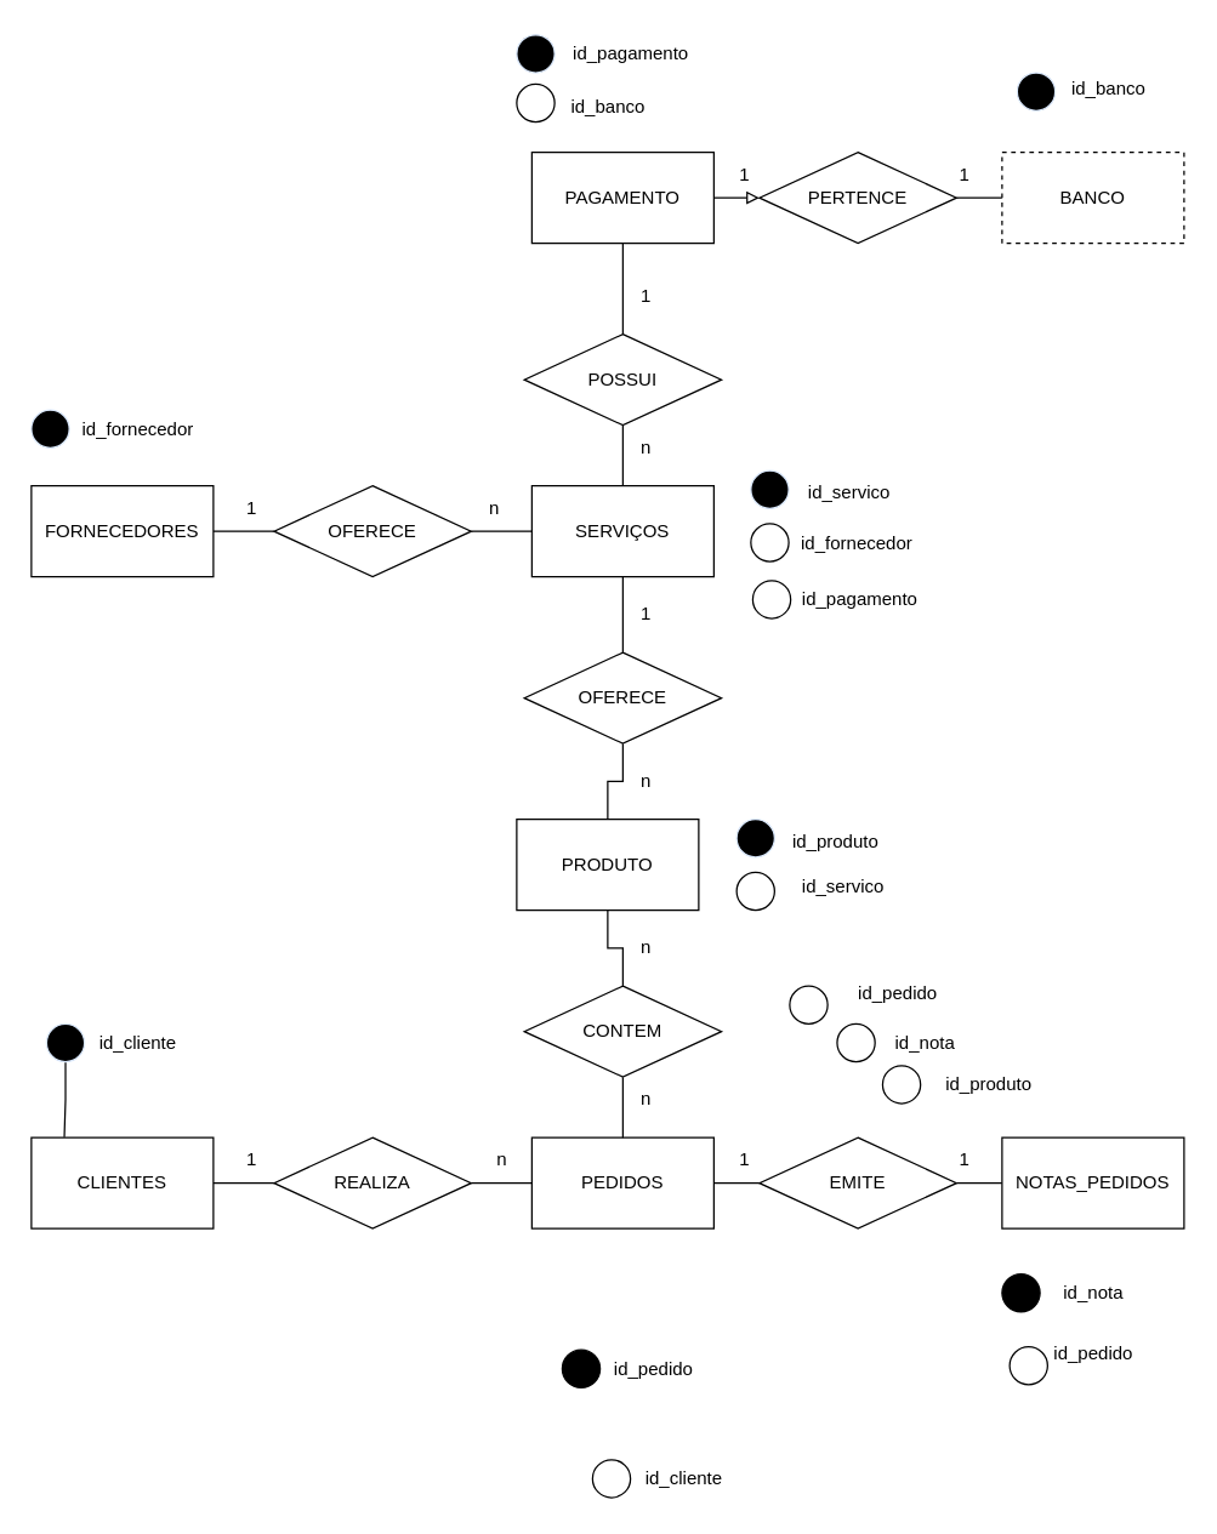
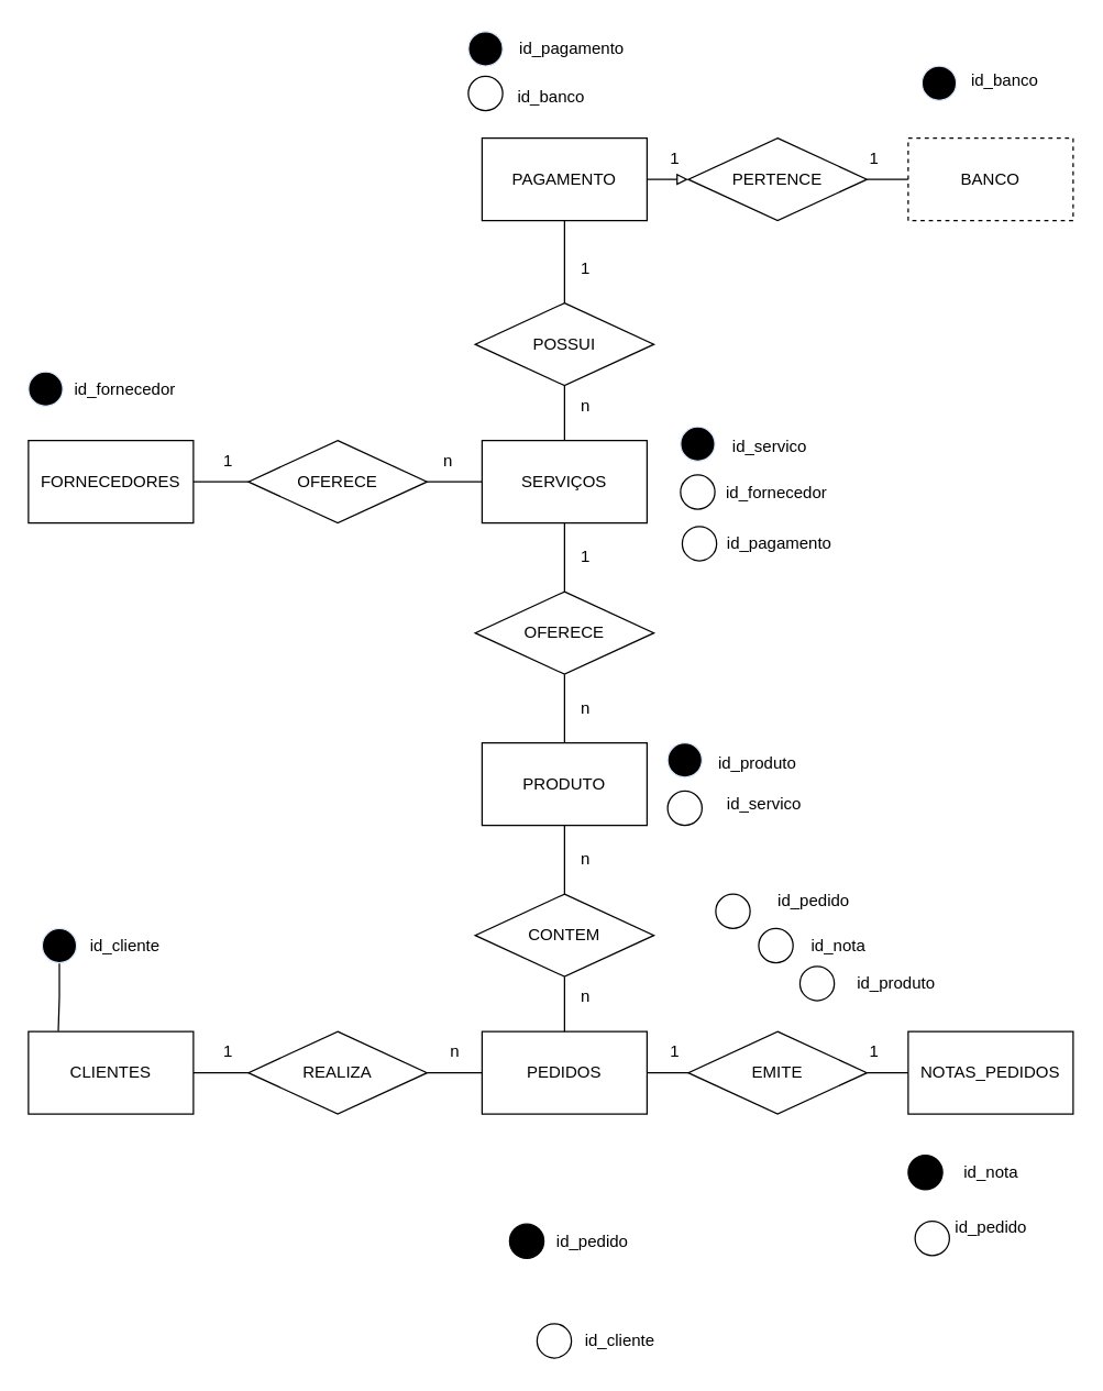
  <mxCell id="0" />
  <mxCell id="1" parent="0" />
  <mxCell id="2" style="edgeStyle=orthogonalEdgeStyle;rounded=0;orthogonalLoop=1;jettySize=auto;html=1;exitX=1;exitY=0.5;exitDx=0;exitDy=0;entryX=0;entryY=0.5;entryDx=0;entryDy=0;endArrow=none;endFill=0;" parent="1" source="3" target="7" edge="1"><mxGeometry relative="1" as="geometry" /></mxCell>
  <mxCell id="3" value="FORNECEDORES" style="rounded=0;whiteSpace=wrap;html=1;" parent="1" vertex="1"><mxGeometry x="20" y="320" width="120" height="60" as="geometry" /></mxCell>
  <mxCell id="4" style="edgeStyle=orthogonalEdgeStyle;shape=connector;rounded=0;orthogonalLoop=1;jettySize=auto;html=1;exitX=0.5;exitY=1;exitDx=0;exitDy=0;entryX=0.5;entryY=0;entryDx=0;entryDy=0;labelBackgroundColor=default;strokeColor=default;fontFamily=Helvetica;fontSize=11;fontColor=default;endArrow=none;endFill=0;" parent="1" source="5" target="9" edge="1"><mxGeometry relative="1" as="geometry" /></mxCell>
  <mxCell id="5" value="SERVIÇOS" style="rounded=0;whiteSpace=wrap;html=1;" parent="1" vertex="1"><mxGeometry x="350" y="320" width="120" height="60" as="geometry" /></mxCell>
  <mxCell id="6" style="edgeStyle=orthogonalEdgeStyle;shape=connector;rounded=0;orthogonalLoop=1;jettySize=auto;html=1;exitX=1;exitY=0.5;exitDx=0;exitDy=0;entryX=0;entryY=0.5;entryDx=0;entryDy=0;labelBackgroundColor=default;strokeColor=default;fontFamily=Helvetica;fontSize=11;fontColor=default;endArrow=none;endFill=0;" parent="1" source="7" target="5" edge="1"><mxGeometry relative="1" as="geometry" /></mxCell>
  <mxCell id="7" value="OFERECE" style="rhombus;whiteSpace=wrap;html=1;" parent="1" vertex="1"><mxGeometry x="180" y="320" width="130" height="60" as="geometry" /></mxCell>
  <mxCell id="8" style="edgeStyle=orthogonalEdgeStyle;shape=connector;rounded=0;orthogonalLoop=1;jettySize=auto;html=1;exitX=0.5;exitY=1;exitDx=0;exitDy=0;entryX=0.5;entryY=0;entryDx=0;entryDy=0;labelBackgroundColor=default;strokeColor=default;fontFamily=Helvetica;fontSize=11;fontColor=default;endArrow=none;endFill=0;" parent="1" source="9" target="11" edge="1"><mxGeometry relative="1" as="geometry" /></mxCell>
  <mxCell id="9" value="OFERECE" style="rhombus;whiteSpace=wrap;html=1;" parent="1" vertex="1"><mxGeometry x="345" y="430" width="130" height="60" as="geometry" /></mxCell>
  <mxCell id="10" style="edgeStyle=orthogonalEdgeStyle;shape=connector;rounded=0;orthogonalLoop=1;jettySize=auto;html=1;exitX=0.5;exitY=1;exitDx=0;exitDy=0;entryX=0.5;entryY=0;entryDx=0;entryDy=0;labelBackgroundColor=default;strokeColor=default;fontFamily=Helvetica;fontSize=11;fontColor=default;endArrow=none;endFill=0;" parent="1" source="11" target="30" edge="1"><mxGeometry relative="1" as="geometry" /></mxCell>
- <mxCell id="11" value="PRODUTO" style="rounded=0;whiteSpace=wrap;html=1;" parent="1" vertex="1"><mxGeometry x="340" y="540" width="120" height="60" as="geometry" /></mxCell>
+ <mxCell id="11" value="PRODUTO" style="rounded=0;whiteSpace=wrap;html=1;" parent="1" vertex="1"><mxGeometry x="350" y="540" width="120" height="60" as="geometry" /></mxCell>
  <mxCell id="12" style="edgeStyle=orthogonalEdgeStyle;shape=connector;rounded=0;orthogonalLoop=1;jettySize=auto;html=1;exitX=1;exitY=0.5;exitDx=0;exitDy=0;entryX=0;entryY=0.5;entryDx=0;entryDy=0;labelBackgroundColor=default;strokeColor=default;fontFamily=Helvetica;fontSize=11;fontColor=default;endArrow=none;endFill=0;" parent="1" source="13" target="17" edge="1"><mxGeometry relative="1" as="geometry" /></mxCell>
  <mxCell id="13" value="CLIENTES" style="rounded=0;whiteSpace=wrap;html=1;" parent="1" vertex="1"><mxGeometry x="20" y="750" width="120" height="60" as="geometry" /></mxCell>
  <mxCell id="14" style="edgeStyle=orthogonalEdgeStyle;shape=connector;rounded=0;orthogonalLoop=1;jettySize=auto;html=1;exitX=1;exitY=0.5;exitDx=0;exitDy=0;entryX=0;entryY=0.5;entryDx=0;entryDy=0;labelBackgroundColor=default;strokeColor=default;fontFamily=Helvetica;fontSize=11;fontColor=default;endArrow=none;endFill=0;" parent="1" source="15" target="19" edge="1"><mxGeometry relative="1" as="geometry" /></mxCell>
  <mxCell id="15" value="PEDIDOS" style="rounded=0;whiteSpace=wrap;html=1;" parent="1" vertex="1"><mxGeometry x="350" y="750" width="120" height="60" as="geometry" /></mxCell>
  <mxCell id="16" style="edgeStyle=orthogonalEdgeStyle;shape=connector;rounded=0;orthogonalLoop=1;jettySize=auto;html=1;exitX=1;exitY=0.5;exitDx=0;exitDy=0;entryX=0;entryY=0.5;entryDx=0;entryDy=0;labelBackgroundColor=default;strokeColor=default;fontFamily=Helvetica;fontSize=11;fontColor=default;endArrow=none;endFill=0;" parent="1" source="17" target="15" edge="1"><mxGeometry relative="1" as="geometry" /></mxCell>
  <mxCell id="17" value="REALIZA" style="rhombus;whiteSpace=wrap;html=1;" parent="1" vertex="1"><mxGeometry x="180" y="750" width="130" height="60" as="geometry" /></mxCell>
  <mxCell id="18" style="edgeStyle=orthogonalEdgeStyle;shape=connector;rounded=0;orthogonalLoop=1;jettySize=auto;html=1;exitX=1;exitY=0.5;exitDx=0;exitDy=0;entryX=0;entryY=0.5;entryDx=0;entryDy=0;labelBackgroundColor=default;strokeColor=default;fontFamily=Helvetica;fontSize=11;fontColor=default;endArrow=none;endFill=0;" parent="1" source="19" target="20" edge="1"><mxGeometry relative="1" as="geometry" /></mxCell>
  <mxCell id="19" value="EMITE" style="rhombus;whiteSpace=wrap;html=1;" parent="1" vertex="1"><mxGeometry x="500" y="750" width="130" height="60" as="geometry" /></mxCell>
  <mxCell id="20" value="NOTAS_PEDIDOS" style="rounded=0;whiteSpace=wrap;html=1;" parent="1" vertex="1"><mxGeometry x="660" y="750" width="120" height="60" as="geometry" /></mxCell>
  <mxCell id="21" style="edgeStyle=orthogonalEdgeStyle;rounded=0;orthogonalLoop=1;jettySize=auto;html=1;exitX=0.5;exitY=0;exitDx=0;exitDy=0;entryX=0.5;entryY=1;entryDx=0;entryDy=0;endArrow=none;endFill=0;" parent="1" source="23" target="25" edge="1"><mxGeometry relative="1" as="geometry" /></mxCell>
  <mxCell id="22" style="edgeStyle=orthogonalEdgeStyle;rounded=0;orthogonalLoop=1;jettySize=auto;html=1;exitX=0.5;exitY=1;exitDx=0;exitDy=0;entryX=0.5;entryY=0;entryDx=0;entryDy=0;endArrow=none;endFill=0;" parent="1" source="23" target="5" edge="1"><mxGeometry relative="1" as="geometry" /></mxCell>
  <mxCell id="23" value="POSSUI" style="rhombus;whiteSpace=wrap;html=1;" parent="1" vertex="1"><mxGeometry x="345" y="220" width="130" height="60" as="geometry" /></mxCell>
  <mxCell id="24" style="edgeStyle=orthogonalEdgeStyle;rounded=0;orthogonalLoop=1;jettySize=auto;html=1;exitX=1;exitY=0.5;exitDx=0;exitDy=0;entryX=0;entryY=0.5;entryDx=0;entryDy=0;endArrow=block;endFill=0;" parent="1" source="25" target="27" edge="1"><mxGeometry relative="1" as="geometry" /></mxCell>
  <mxCell id="25" value="PAGAMENTO" style="rounded=0;whiteSpace=wrap;html=1;" parent="1" vertex="1"><mxGeometry x="350" y="100" width="120" height="60" as="geometry" /></mxCell>
  <mxCell id="26" style="edgeStyle=orthogonalEdgeStyle;rounded=0;orthogonalLoop=1;jettySize=auto;html=1;exitX=1;exitY=0.5;exitDx=0;exitDy=0;entryX=0;entryY=0.5;entryDx=0;entryDy=0;endArrow=none;endFill=0;" parent="1" source="27" target="28" edge="1"><mxGeometry relative="1" as="geometry" /></mxCell>
  <mxCell id="27" value="PERTENCE" style="rhombus;whiteSpace=wrap;html=1;" parent="1" vertex="1"><mxGeometry x="500" y="100" width="130" height="60" as="geometry" /></mxCell>
  <mxCell id="28" value="BANCO" style="rounded=0;whiteSpace=wrap;html=1;dashed=1;" parent="1" vertex="1"><mxGeometry x="660" y="100" width="120" height="60" as="geometry" /></mxCell>
  <mxCell id="29" style="edgeStyle=orthogonalEdgeStyle;shape=connector;rounded=0;orthogonalLoop=1;jettySize=auto;html=1;exitX=0.5;exitY=1;exitDx=0;exitDy=0;entryX=0.5;entryY=0;entryDx=0;entryDy=0;labelBackgroundColor=default;strokeColor=default;fontFamily=Helvetica;fontSize=11;fontColor=default;endArrow=none;endFill=0;" parent="1" source="30" target="15" edge="1"><mxGeometry relative="1" as="geometry" /></mxCell>
  <mxCell id="30" value="CONTEM" style="rhombus;whiteSpace=wrap;html=1;" parent="1" vertex="1"><mxGeometry x="345" y="650" width="130" height="60" as="geometry" /></mxCell>
  <mxCell id="31" value="1" style="text;html=1;align=center;verticalAlign=middle;resizable=0;points=[];autosize=1;strokeColor=none;fillColor=none;" vertex="1" parent="1"><mxGeometry x="150" y="320" width="30" height="30" as="geometry" /></mxCell>
  <mxCell id="32" value="n" style="text;html=1;align=center;verticalAlign=middle;resizable=0;points=[];autosize=1;strokeColor=none;fillColor=none;" vertex="1" parent="1"><mxGeometry x="310" y="320" width="30" height="30" as="geometry" /></mxCell>
  <mxCell id="33" value="1" style="text;html=1;align=center;verticalAlign=middle;resizable=0;points=[];autosize=1;strokeColor=none;fillColor=none;" vertex="1" parent="1"><mxGeometry x="410" y="390" width="30" height="30" as="geometry" /></mxCell>
  <mxCell id="34" value="n" style="text;html=1;align=center;verticalAlign=middle;resizable=0;points=[];autosize=1;strokeColor=none;fillColor=none;" vertex="1" parent="1"><mxGeometry x="410" y="500" width="30" height="30" as="geometry" /></mxCell>
  <mxCell id="35" value="1" style="text;html=1;align=center;verticalAlign=middle;resizable=0;points=[];autosize=1;strokeColor=none;fillColor=none;" vertex="1" parent="1"><mxGeometry x="410" y="180" width="30" height="30" as="geometry" /></mxCell>
  <mxCell id="36" value="n" style="text;html=1;align=center;verticalAlign=middle;resizable=0;points=[];autosize=1;strokeColor=none;fillColor=none;" vertex="1" parent="1"><mxGeometry x="410" y="280" width="30" height="30" as="geometry" /></mxCell>
  <mxCell id="37" value="1" style="text;html=1;align=center;verticalAlign=middle;resizable=0;points=[];autosize=1;strokeColor=none;fillColor=none;" vertex="1" parent="1"><mxGeometry x="620" y="100" width="30" height="30" as="geometry" /></mxCell>
  <mxCell id="38" value="1" style="text;html=1;align=center;verticalAlign=middle;resizable=0;points=[];autosize=1;strokeColor=none;fillColor=none;" vertex="1" parent="1"><mxGeometry x="475" y="100" width="30" height="30" as="geometry" /></mxCell>
  <mxCell id="39" value="n" style="text;html=1;align=center;verticalAlign=middle;resizable=0;points=[];autosize=1;strokeColor=none;fillColor=none;" vertex="1" parent="1"><mxGeometry x="410" y="710" width="30" height="30" as="geometry" /></mxCell>
  <mxCell id="40" value="n" style="text;html=1;align=center;verticalAlign=middle;resizable=0;points=[];autosize=1;strokeColor=none;fillColor=none;" vertex="1" parent="1"><mxGeometry x="410" y="610" width="30" height="30" as="geometry" /></mxCell>
  <mxCell id="41" value="1" style="text;html=1;align=center;verticalAlign=middle;resizable=0;points=[];autosize=1;strokeColor=none;fillColor=none;" vertex="1" parent="1"><mxGeometry x="475" y="750" width="30" height="30" as="geometry" /></mxCell>
  <mxCell id="42" value="1" style="text;html=1;align=center;verticalAlign=middle;resizable=0;points=[];autosize=1;strokeColor=none;fillColor=none;" vertex="1" parent="1"><mxGeometry x="620" y="750" width="30" height="30" as="geometry" /></mxCell>
  <mxCell id="43" value="n" style="text;html=1;align=center;verticalAlign=middle;resizable=0;points=[];autosize=1;strokeColor=none;fillColor=none;" vertex="1" parent="1"><mxGeometry x="315" y="750" width="30" height="30" as="geometry" /></mxCell>
  <mxCell id="44" value="1" style="text;html=1;align=center;verticalAlign=middle;resizable=0;points=[];autosize=1;strokeColor=none;fillColor=none;" vertex="1" parent="1"><mxGeometry x="150" y="750" width="30" height="30" as="geometry" /></mxCell>
  <mxCell id="45" style="edgeStyle=orthogonalEdgeStyle;rounded=0;orthogonalLoop=1;jettySize=auto;html=1;exitX=0.5;exitY=1;exitDx=0;exitDy=0;entryX=0.181;entryY=-0.005;entryDx=0;entryDy=0;entryPerimeter=0;endArrow=none;endFill=0;" edge="1" parent="1" source="46" target="13"><mxGeometry relative="1" as="geometry" /></mxCell>
  <mxCell id="46" value="" style="ellipse;whiteSpace=wrap;html=1;aspect=fixed;fillColor=#000000;strokeColor=#DAE8FC;gradientColor=none;gradientDirection=radial;" vertex="1" parent="1"><mxGeometry x="30" y="675" width="25" height="25" as="geometry" /></mxCell>
  <mxCell id="47" value="id_cliente" style="text;html=1;align=center;verticalAlign=middle;resizable=0;points=[];autosize=1;strokeColor=none;fillColor=none;" vertex="1" parent="1"><mxGeometry x="55" y="672.5" width="70" height="30" as="geometry" /></mxCell>
  <mxCell id="48" value="" style="ellipse;whiteSpace=wrap;html=1;aspect=fixed;fillColor=#000000;strokeColor=#000000;gradientColor=none;gradientDirection=radial;" vertex="1" parent="1"><mxGeometry x="370" y="890" width="25" height="25" as="geometry" /></mxCell>
  <mxCell id="49" value="id_pedido" style="text;html=1;align=center;verticalAlign=middle;resizable=0;points=[];autosize=1;strokeColor=none;fillColor=none;" vertex="1" parent="1"><mxGeometry x="390" y="888" width="80" height="30" as="geometry" /></mxCell>
  <mxCell id="50" value="" style="ellipse;whiteSpace=wrap;html=1;aspect=fixed;fillColor=none;strokeColor=#000000;gradientColor=none;gradientDirection=radial;" vertex="1" parent="1"><mxGeometry x="390" y="962.5" width="25" height="25" as="geometry" /></mxCell>
  <mxCell id="51" value="id_cliente" style="text;html=1;align=center;verticalAlign=middle;resizable=0;points=[];autosize=1;strokeColor=none;fillColor=none;" vertex="1" parent="1"><mxGeometry x="415" y="960" width="70" height="30" as="geometry" /></mxCell>
  <mxCell id="52" value="" style="ellipse;whiteSpace=wrap;html=1;aspect=fixed;fillColor=#000000;strokeColor=#000000;gradientColor=none;gradientDirection=radial;" vertex="1" parent="1"><mxGeometry x="660" y="840" width="25" height="25" as="geometry" /></mxCell>
  <mxCell id="53" value="id_nota" style="text;html=1;align=center;verticalAlign=middle;resizable=0;points=[];autosize=1;strokeColor=none;fillColor=none;" vertex="1" parent="1"><mxGeometry x="690" y="838" width="60" height="30" as="geometry" /></mxCell>
  <mxCell id="54" value="" style="ellipse;whiteSpace=wrap;html=1;aspect=fixed;fillColor=none;strokeColor=#000000;gradientColor=none;gradientDirection=radial;" vertex="1" parent="1"><mxGeometry x="665" y="888" width="25" height="25" as="geometry" /></mxCell>
  <mxCell id="55" value="id_pedido" style="text;html=1;align=center;verticalAlign=middle;resizable=0;points=[];autosize=1;strokeColor=none;fillColor=none;" vertex="1" parent="1"><mxGeometry x="680" y="878" width="80" height="30" as="geometry" /></mxCell>
  <mxCell id="56" value="" style="ellipse;whiteSpace=wrap;html=1;aspect=fixed;fillColor=none;strokeColor=#000000;gradientColor=none;gradientDirection=radial;" vertex="1" parent="1"><mxGeometry x="520" y="650" width="25" height="25" as="geometry" /></mxCell>
  <mxCell id="57" value="id_nota" style="text;html=1;align=center;verticalAlign=middle;resizable=0;points=[];autosize=1;strokeColor=none;fillColor=none;" vertex="1" parent="1"><mxGeometry x="578.75" y="672.5" width="60" height="30" as="geometry" /></mxCell>
  <mxCell id="58" value="" style="ellipse;whiteSpace=wrap;html=1;aspect=fixed;fillColor=none;strokeColor=#000000;gradientColor=none;gradientDirection=radial;" vertex="1" parent="1"><mxGeometry x="551.25" y="675" width="25" height="25" as="geometry" /></mxCell>
  <mxCell id="59" value="id_pedido" style="text;html=1;align=center;verticalAlign=middle;resizable=0;points=[];autosize=1;strokeColor=none;fillColor=none;" vertex="1" parent="1"><mxGeometry x="551.25" y="640" width="80" height="30" as="geometry" /></mxCell>
  <mxCell id="60" value="" style="ellipse;whiteSpace=wrap;html=1;aspect=fixed;fillColor=none;strokeColor=#000000;gradientColor=none;gradientDirection=radial;" vertex="1" parent="1"><mxGeometry x="581.25" y="702.5" width="25" height="25" as="geometry" /></mxCell>
  <mxCell id="61" value="id_produto" style="text;html=1;align=center;verticalAlign=middle;resizable=0;points=[];autosize=1;strokeColor=none;fillColor=none;" vertex="1" parent="1"><mxGeometry x="611.25" y="700" width="80" height="30" as="geometry" /></mxCell>
  <mxCell id="62" value="" style="ellipse;whiteSpace=wrap;html=1;aspect=fixed;fillColor=none;strokeColor=#000000;gradientColor=none;gradientDirection=radial;" vertex="1" parent="1"><mxGeometry x="485" y="575" width="25" height="25" as="geometry" /></mxCell>
  <mxCell id="63" value="id_produto" style="text;html=1;align=center;verticalAlign=middle;resizable=0;points=[];autosize=1;strokeColor=none;fillColor=none;" vertex="1" parent="1"><mxGeometry x="510" y="540" width="80" height="30" as="geometry" /></mxCell>
  <mxCell id="64" value="" style="ellipse;whiteSpace=wrap;html=1;aspect=fixed;fillColor=#000000;strokeColor=#DAE8FC;gradientColor=none;gradientDirection=radial;" vertex="1" parent="1"><mxGeometry x="485" y="540" width="25" height="25" as="geometry" /></mxCell>
  <mxCell id="65" value="id_servico" style="text;html=1;align=center;verticalAlign=middle;resizable=0;points=[];autosize=1;strokeColor=none;fillColor=none;" vertex="1" parent="1"><mxGeometry x="515" y="570" width="80" height="30" as="geometry" /></mxCell>
  <mxCell id="66" value="" style="ellipse;whiteSpace=wrap;html=1;aspect=fixed;fillColor=none;strokeColor=#000000;gradientColor=none;gradientDirection=radial;" vertex="1" parent="1"><mxGeometry x="494.38" y="345" width="25" height="25" as="geometry" /></mxCell>
  <mxCell id="67" value="" style="ellipse;whiteSpace=wrap;html=1;aspect=fixed;fillColor=#000000;strokeColor=#DAE8FC;gradientColor=none;gradientDirection=radial;" vertex="1" parent="1"><mxGeometry x="494.38" y="310" width="25" height="25" as="geometry" /></mxCell>
  <mxCell id="68" value="id_servico" style="text;html=1;align=center;verticalAlign=middle;resizable=0;points=[];autosize=1;strokeColor=none;fillColor=none;" vertex="1" parent="1"><mxGeometry x="519.38" y="310" width="80" height="30" as="geometry" /></mxCell>
  <mxCell id="69" value="id_fornecedor" style="text;html=1;align=center;verticalAlign=middle;resizable=0;points=[];autosize=1;strokeColor=none;fillColor=none;" vertex="1" parent="1"><mxGeometry x="514.38" y="342.5" width="100" height="30" as="geometry" /></mxCell>
  <mxCell id="70" value="" style="ellipse;whiteSpace=wrap;html=1;aspect=fixed;fillColor=none;strokeColor=#000000;gradientColor=none;gradientDirection=radial;" vertex="1" parent="1"><mxGeometry x="495.63" y="382.5" width="25" height="25" as="geometry" /></mxCell>
  <mxCell id="71" value="id_pagamento" style="text;html=1;align=center;verticalAlign=middle;resizable=0;points=[];autosize=1;strokeColor=none;fillColor=none;" vertex="1" parent="1"><mxGeometry x="515.63" y="380" width="100" height="30" as="geometry" /></mxCell>
  <mxCell id="72" value="" style="ellipse;whiteSpace=wrap;html=1;aspect=fixed;fillColor=#000000;strokeColor=#DAE8FC;gradientColor=none;gradientDirection=radial;" vertex="1" parent="1"><mxGeometry x="20" y="270" width="25" height="25" as="geometry" /></mxCell>
  <mxCell id="73" value="id_fornecedor" style="text;html=1;align=center;verticalAlign=middle;resizable=0;points=[];autosize=1;strokeColor=none;fillColor=none;" vertex="1" parent="1"><mxGeometry x="40" y="267.5" width="100" height="30" as="geometry" /></mxCell>
  <mxCell id="74" value="" style="ellipse;whiteSpace=wrap;html=1;aspect=fixed;fillColor=#000000;strokeColor=#DAE8FC;gradientColor=none;gradientDirection=radial;" vertex="1" parent="1"><mxGeometry x="340" y="22.5" width="25" height="25" as="geometry" /></mxCell>
  <mxCell id="75" value="id_pagamento" style="text;html=1;align=center;verticalAlign=middle;resizable=0;points=[];autosize=1;strokeColor=none;fillColor=none;" vertex="1" parent="1"><mxGeometry x="365" y="20" width="100" height="30" as="geometry" /></mxCell>
  <mxCell id="76" value="" style="ellipse;whiteSpace=wrap;html=1;aspect=fixed;fillColor=none;strokeColor=#000000;gradientColor=none;gradientDirection=radial;" vertex="1" parent="1"><mxGeometry x="340" y="55" width="25" height="25" as="geometry" /></mxCell>
  <mxCell id="77" value="id_banco" style="text;html=1;align=center;verticalAlign=middle;resizable=0;points=[];autosize=1;strokeColor=none;fillColor=none;" vertex="1" parent="1"><mxGeometry x="365" y="55" width="70" height="30" as="geometry" /></mxCell>
  <mxCell id="78" value="id_banco" style="text;html=1;align=center;verticalAlign=middle;resizable=0;points=[];autosize=1;strokeColor=none;fillColor=none;" vertex="1" parent="1"><mxGeometry x="695" y="42.5" width="70" height="30" as="geometry" /></mxCell>
  <mxCell id="79" value="" style="ellipse;whiteSpace=wrap;html=1;aspect=fixed;fillColor=#000000;strokeColor=#DAE8FC;gradientColor=none;gradientDirection=radial;" vertex="1" parent="1"><mxGeometry x="670" y="47.5" width="25" height="25" as="geometry" /></mxCell>
